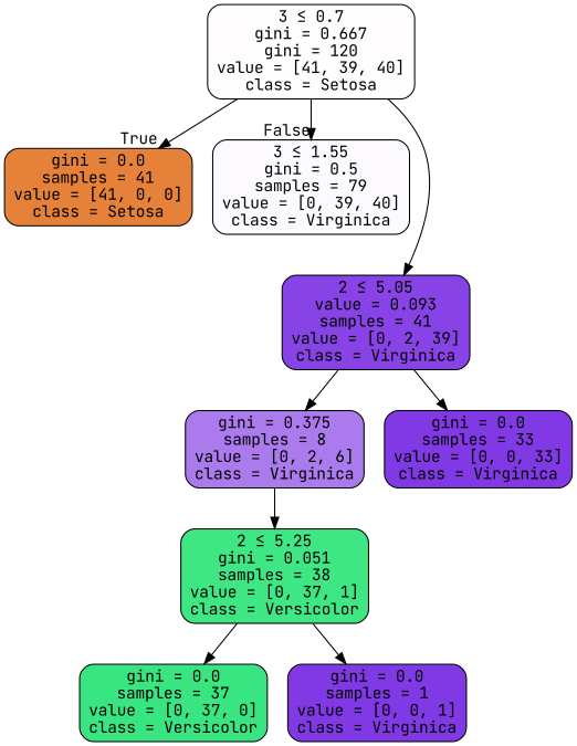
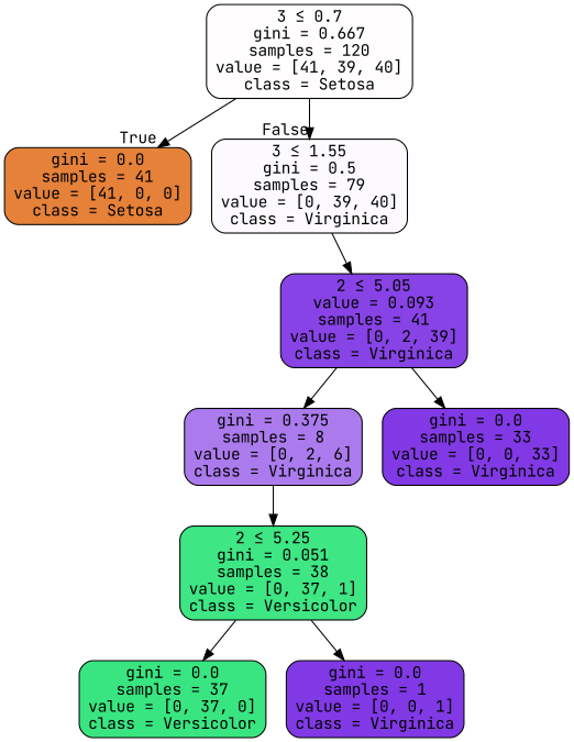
  digraph {
    fontname="JetBrains Mono"
    node [color=black fillcolor="#8139e5" fontname="JetBrains Mono" shape=box style="filled, rounded"]
    edge [fontname="JetBrains Mono"]
-   n1 [fillcolor="#fffdfd" label=<3 &le; 0.7<br/>gini = 0.667<br/>gini = 120<br/>value = [41, 39, 40]<br/>class = Setosa>]
+   n1 [fillcolor="#fffdfd" label=<3 &le; 0.7<br/>gini = 0.667<br/>samples = 120<br/>value = [41, 39, 40]<br/>class = Setosa>]
    n2 [fillcolor="#e58139" label=<gini = 0.0<br/>samples = 41<br/>value = [41, 0, 0]<br/>class = Setosa>]
    n3 [fillcolor="#fcfafe" label=<3 &le; 1.55<br/>gini = 0.5<br/>samples = 79<br/>value = [0, 39, 40]<br/>class = Virginica>]
    n4 [fillcolor="#8743e6" label=<2 &le; 5.05<br/>value = 0.093<br/>samples = 41<br/>value = [0, 2, 39]<br/>class = Virginica>]
    n5 [fillcolor="#3ee684" label=<2 &le; 5.25<br/>gini = 0.051<br/>samples = 38<br/>value = [0, 37, 1]<br/>class = Versicolor>]
    n6 [fillcolor="#39e581" label=<gini = 0.0<br/>samples = 37<br/>value = [0, 37, 0]<br/>class = Versicolor>]
    n7 [label=<gini = 0.0<br/>samples = 1<br/>value = [0, 0, 1]<br/>class = Virginica>]
    n8 [fillcolor="#ab7bee" label=<gini = 0.375<br/>samples = 8<br/>value = [0, 2, 6]<br/>class = Virginica>]
    n9 [label=<gini = 0.0<br/>samples = 33<br/>value = [0, 0, 33]<br/>class = Virginica>]
    n1 -> n2 [headlabel=True labelangle=45 labeldistance=2.5]
    n1 -> n3 [headlabel=False labelangle=-45 labeldistance=2.5]
-   n1 -> n4
+   n3 -> n4
    n4 -> n8
    n4 -> n9
    n5 -> n6
    n5 -> n7
    n8 -> n5
  }
